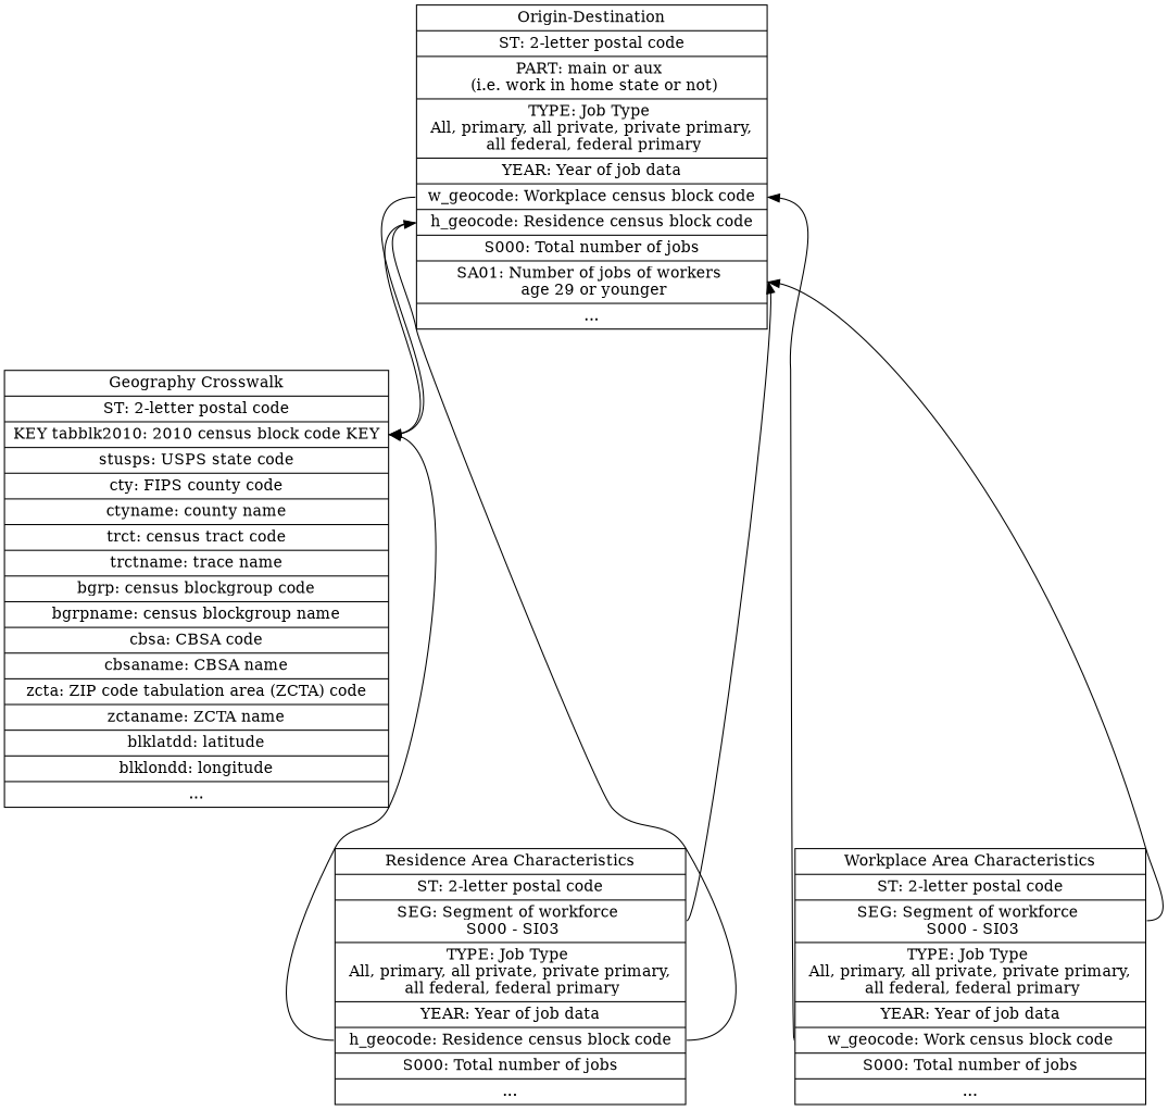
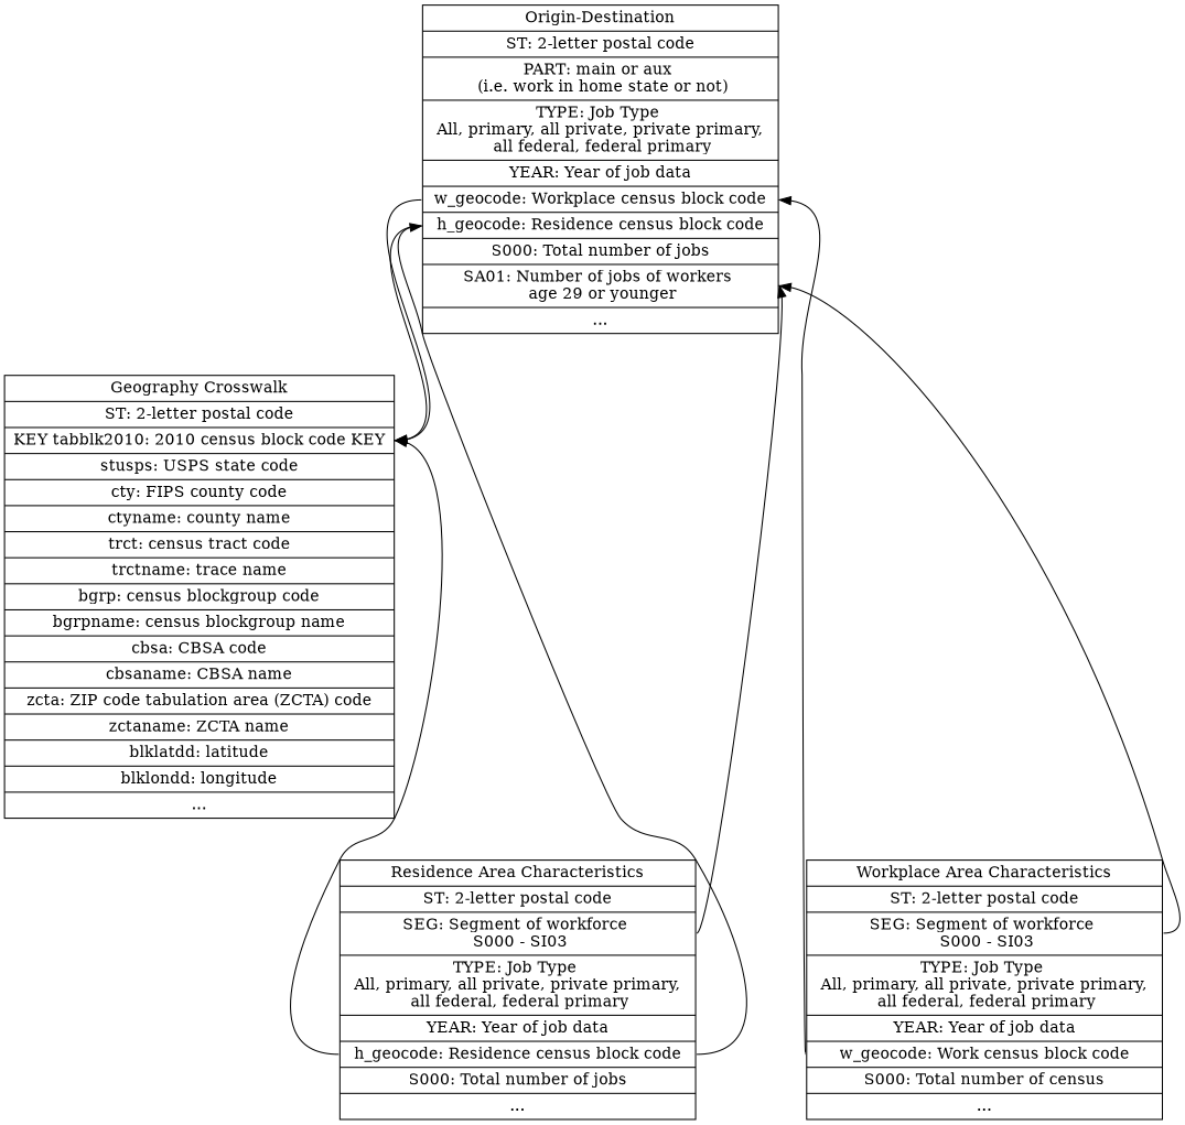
  digraph {
    nodesep=1
    node [rankdir=LR shape=record]
    edge [headport=tabblk2010 tailport=h_geocode]
    n1 [label="{<f0> Origin-Destination         | <ST> ST: 2-letter postal code         | <PART> PART: main or aux \n (i.e. work in home state or not)         | <TYPE> TYPE: Job Type \n All, primary, all private, private primary, \n all federal, federal primary        | <YEAR> YEAR: Year of job data         | <w_geocode> w_geocode: Workplace census block code         | <h_geocode> h_geocode: Residence census block code         | S000: Total number of jobs         | <SA01> SA01: Number of jobs of workers \n age 29 or younger        | ...     }"]
    n2 [label="{<f0> Residence Area Characteristics         | <ST> ST: 2-letter postal code         | <SEG> SEG: Segment of workforce \n S000 - SI03         | <TYPE> TYPE: Job Type \n All, primary, all private, private primary, \n all federal, federal primary        | <YEAR> YEAR: Year of job data         | <h_geocode> h_geocode: Residence census block code         | S000: Total number of jobs         | ...     }"]
-   n3 [label="{<f0> Workplace Area Characteristics         | <ST> ST: 2-letter postal code         | <SEG> SEG: Segment of workforce \n S000 - SI03         | <TYPE> TYPE: Job Type \n All, primary, all private, private primary, \n all federal, federal primary        | <YEAR> YEAR: Year of job data         | <w_geocode> w_geocode: Work census block code         | S000: Total number of jobs         | ...     }"]
+   n3 [label="{<f0> Workplace Area Characteristics         | <ST> ST: 2-letter postal code         | <SEG> SEG: Segment of workforce \n S000 - SI03         | <TYPE> TYPE: Job Type \n All, primary, all private, private primary, \n all federal, federal primary        | <YEAR> YEAR: Year of job data         | <w_geocode> w_geocode: Work census block code         | S000: Total number of census         | ...     }"]
    n4 [label="{<f0> Geography Crosswalk         | <ST> ST: 2-letter postal code         | <tabblk2010> KEY tabblk2010: 2010 census block code KEY         | <stusps> stusps: USPS state code         | cty: FIPS county code         | ctyname: county name         | trct: census tract code         | trctname: trace name         | bgrp: census blockgroup code         | bgrpname: census blockgroup name         | cbsa: CBSA code         | cbsaname: CBSA name        | zcta: ZIP code tabulation area (ZCTA) code        | zctaname: ZCTA name        | blklatdd: latitude         | blklondd: longitude         | ...     }"]
    subgraph sub_1 {
      rank=min
      n1
    }
    subgraph sub_2 {
      rank=max
      n2
      n3
    }
    n1 -> n4 [tailport=w_geocode]
    n1 -> n4
    n2 -> n1 [headport=h_geocode]
    n2 -> n1 [headport=SA01 tailport=SEG]
    n2 -> n4
    n3 -> n1 [headport=w_geocode tailport=w_geocode]
    n3 -> n1 [headport=SA01 tailport=SEG]
  }
